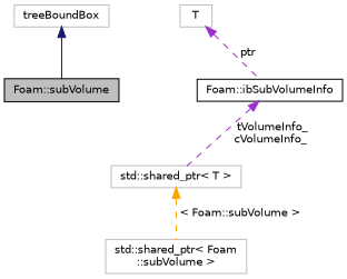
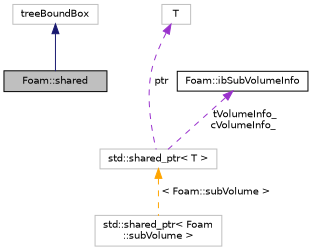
  digraph {
    node [color=grey75 fillcolor=white fontname=Helvetica fontsize=10 shape=record style=filled]
    edge [color=darkorchid3 dir=back fontname=Helvetica fontsize=10 labelfontname=Helvetica labelfontsize=10 style=dashed]
-   n1 [color=black fillcolor=grey75 fontcolor=black height=0.2 label="Foam::subVolume" width=0.4]
+   n1 [color=black fillcolor=grey75 fontcolor=black height=0.2 label="Foam::shared" width=0.4]
    n2 [height=0.2 label="std::shared_ptr\< Foam\l::subVolume \>" width=0.4]
    n3 [height=0.2 label=treeBoundBox width=0.4]
    n4 [height=0.2 label="std::shared_ptr\< T \>" width=0.4]
    n5 [height=0.2 label=T width=0.4]
    n6 [color=black height=0.2 label="Foam::ibSubVolumeInfo" width=0.4]
    n3 -> n1 [color=midnightblue style=solid]
    n4 -> n2 [color=orange label=" \< Foam::subVolume \>"]
-   n5 -> n6 [label=" ptr"]
+   n5 -> n4 [label=" ptr"]
    n6 -> n4 [label=" tVolumeInfo_\ncVolumeInfo_"]
  }
